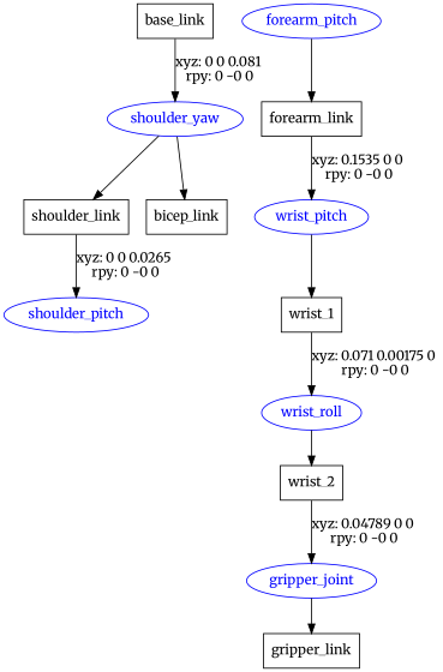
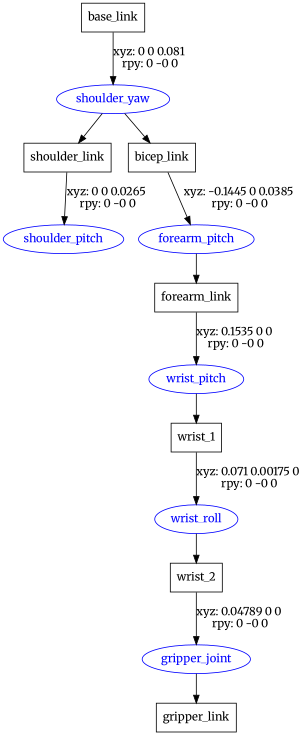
  digraph {
    fontname=Merriweather
    node [fontname=Merriweather shape=box]
    edge [fontname=Merriweather]
    n1 [label=base_link]
    shoulder_yaw [color=blue fontcolor=blue shape=ellipse]
    n3 [label=shoulder_link]
    n4 [label=bicep_link]
    shoulder_pitch [color=blue fontcolor=blue shape=ellipse]
    n6 [color=blue fontcolor=blue label=forearm_pitch shape=ellipse]
    n7 [label=forearm_link]
    wrist_pitch [color=blue fontcolor=blue shape=ellipse]
    n9 [label=wrist_1]
    wrist_roll [color=blue fontcolor=blue shape=ellipse]
    n11 [label=wrist_2]
    gripper_joint [color=blue fontcolor=blue shape=ellipse]
    n13 [label=gripper_link]
    n1 -> shoulder_yaw [label="xyz: 0 0 0.081 \nrpy: 0 -0 0"]
    shoulder_yaw -> n3
    shoulder_yaw -> n4
    n3 -> shoulder_pitch [label="xyz: 0 0 0.0265 \nrpy: 0 -0 0"]
+   n4 -> n6 [label="xyz: -0.1445 0 0.0385 \nrpy: 0 -0 0"]
    n6 -> n7
    n7 -> wrist_pitch [label="xyz: 0.1535 0 0 \nrpy: 0 -0 0"]
    wrist_pitch -> n9
    n9 -> wrist_roll [label="xyz: 0.071 0.00175 0 \nrpy: 0 -0 0"]
    wrist_roll -> n11
    n11 -> gripper_joint [label="xyz: 0.04789 0 0 \nrpy: 0 -0 0"]
    gripper_joint -> n13
  }
